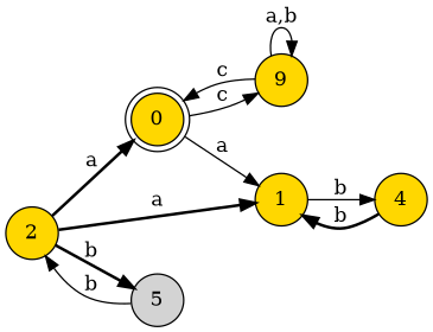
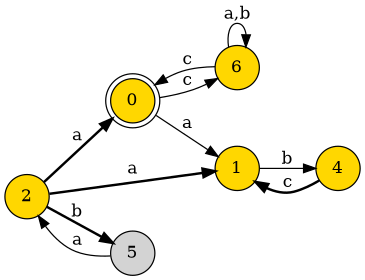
  digraph {
    rankdir=LR
    node [fillcolor=gold shape=circle style=filled]
    edge [style=solid]
    n1 [label=0 shape=doublecircle]
    n2 [label=1]
-   n3 [label=9]
+   n3 [label=6]
    n4 [label=4]
    n5 [label=2]
    n6 [fillcolor=lightgrey label=5]
    n1 -> n2 [label=a]
    n1 -> n3 [label=c]
    n2 -> n4 [label=b]
    n3 -> n1 [label=c]
    n3 -> n3 [label="a,b"]
-   n4 -> n2 [label=b style=bold]
+   n4 -> n2 [label=c style=bold]
    n5 -> n1 [label=a style=bold]
    n5 -> n2 [label=a style=bold]
    n5 -> n6 [label=b style=bold]
-   n6 -> n5 [label=b]
+   n6 -> n5 [label=a]
  }
